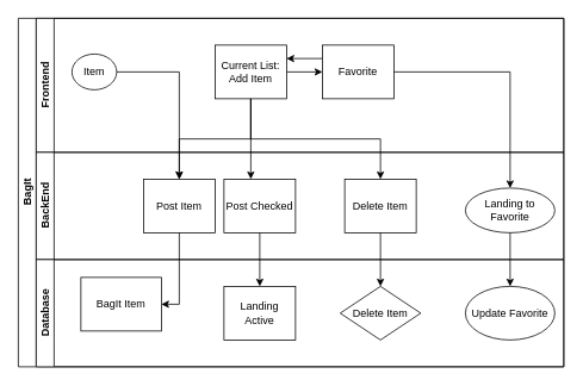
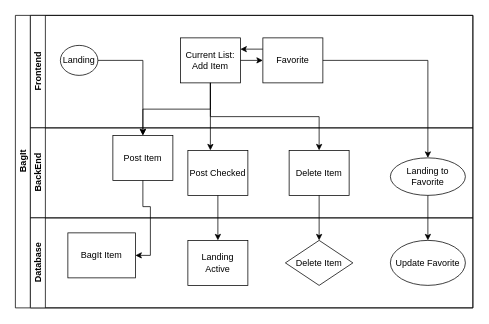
  <mxCell id="0" />
  <mxCell id="1" parent="0" />
  <mxCell id="2" value="BagIt" style="swimlane;html=1;childLayout=stackLayout;resizeParent=1;resizeParentMax=0;horizontal=0;startSize=20;horizontalStack=0;" parent="1" vertex="1"><mxGeometry x="20" y="20" width="610" height="390" as="geometry" /></mxCell>
  <mxCell id="3" value="Frontend" style="swimlane;html=1;startSize=20;horizontal=0;" parent="2" vertex="1"><mxGeometry x="20" width="590" height="150" as="geometry" /></mxCell>
  <mxCell id="4" value="" style="edgeStyle=orthogonalEdgeStyle;rounded=0;orthogonalLoop=1;jettySize=auto;html=1;" parent="3" source="9" target="12" edge="1"><mxGeometry relative="1" as="geometry" /></mxCell>
  <mxCell id="5" style="edgeStyle=orthogonalEdgeStyle;rounded=0;orthogonalLoop=1;jettySize=auto;html=1;exitX=1;exitY=0.5;exitDx=0;exitDy=0;entryX=0;entryY=0.5;entryDx=0;entryDy=0;" parent="3" source="7" target="8" edge="1"><mxGeometry relative="1" as="geometry" /></mxCell>
  <mxCell id="6" style="edgeStyle=orthogonalEdgeStyle;rounded=0;orthogonalLoop=1;jettySize=auto;html=1;exitX=0;exitY=0.25;exitDx=0;exitDy=0;entryX=1;entryY=0.25;entryDx=0;entryDy=0;" parent="3" source="8" target="7" edge="1"><mxGeometry relative="1" as="geometry" /></mxCell>
  <mxCell id="7" value="Current List: Add Item" style="rounded=0;whiteSpace=wrap;html=1;fontFamily=Helvetica;fontSize=12;fontColor=#000000;align=center;" parent="3" vertex="1"><mxGeometry x="200" y="30" width="80" height="60" as="geometry" /></mxCell>
- <mxCell id="8" value="Favorite" style="rounded=0;whiteSpace=wrap;html=1;fontFamily=Helvetica;fontSize=12;fontColor=#000000;align=center;" parent="3" vertex="1"><mxGeometry x="320" y="30" width="80" height="60" as="geometry" /></mxCell>
- <mxCell id="9" value="Item" style="ellipse;whiteSpace=wrap;html=1;" parent="3" vertex="1"><mxGeometry x="40" y="40" width="50" height="40" as="geometry" /></mxCell>
+ <mxCell id="8" value="Favorite" style="rounded=0;whiteSpace=wrap;html=1;fontFamily=Helvetica;fontSize=12;fontColor=#000000;align=center;" parent="3" vertex="1"><mxGeometry x="310" y="30" width="80" height="60" as="geometry" /></mxCell>
+ <mxCell id="9" value="Landing" style="ellipse;whiteSpace=wrap;html=1;" parent="3" vertex="1"><mxGeometry x="40" y="40" width="50" height="40" as="geometry" /></mxCell>
  <mxCell id="10" value="BackEnd" style="swimlane;html=1;startSize=20;horizontal=0;" parent="2" vertex="1"><mxGeometry x="20" y="150" width="590" height="120" as="geometry" /></mxCell>
  <mxCell id="11" value="Post Checked" style="rounded=0;whiteSpace=wrap;html=1;fontFamily=Helvetica;fontSize=12;fontColor=#000000;align=center;" parent="10" vertex="1"><mxGeometry x="210" y="30" width="80" height="60" as="geometry" /></mxCell>
- <mxCell id="12" value="Post Item" style="rounded=0;whiteSpace=wrap;html=1;fontFamily=Helvetica;fontSize=12;fontColor=#000000;align=center;" parent="10" vertex="1"><mxGeometry x="120" y="30" width="80" height="60" as="geometry" /></mxCell>
+ <mxCell id="12" value="Post Item" style="rounded=0;whiteSpace=wrap;html=1;fontFamily=Helvetica;fontSize=12;fontColor=#000000;align=center;" parent="10" vertex="1"><mxGeometry x="110" y="10" width="80" height="60" as="geometry" /></mxCell>
  <mxCell id="13" value="Landing to Favorite" style="ellipse;whiteSpace=wrap;html=1;" parent="10" vertex="1"><mxGeometry x="480" y="40" width="100" height="50" as="geometry" /></mxCell>
  <mxCell id="14" value="Delete Item" style="rounded=0;whiteSpace=wrap;html=1;fontFamily=Helvetica;fontSize=12;fontColor=#000000;align=center;" parent="10" vertex="1"><mxGeometry x="345" y="30" width="80" height="60" as="geometry" /></mxCell>
  <mxCell id="15" value="Database" style="swimlane;html=1;startSize=20;horizontal=0;" parent="2" vertex="1"><mxGeometry x="20" y="270" width="590" height="120" as="geometry" /></mxCell>
  <mxCell id="16" value="BagIt Item" style="rounded=0;whiteSpace=wrap;html=1;fontFamily=Helvetica;fontSize=12;fontColor=#000000;align=center;" parent="15" vertex="1"><mxGeometry x="50" y="20" width="90" height="60" as="geometry" /></mxCell>
  <mxCell id="17" value="Landing Active" style="rounded=0;whiteSpace=wrap;html=1;fontFamily=Helvetica;fontSize=12;fontColor=#000000;align=center;" parent="15" vertex="1"><mxGeometry x="210" y="30" width="80" height="60" as="geometry" /></mxCell>
  <mxCell id="18" value="Delete Item" style="rhombus;whiteSpace=wrap;html=1;fontFamily=Helvetica;fontSize=12;fontColor=#000000;align=center;" parent="15" vertex="1"><mxGeometry x="340" y="30" width="90" height="60" as="geometry" /></mxCell>
  <mxCell id="19" value="Update Favorite" style="ellipse;whiteSpace=wrap;html=1;" parent="15" vertex="1"><mxGeometry x="480" y="30" width="100" height="60" as="geometry" /></mxCell>
  <mxCell id="20" value="" style="edgeStyle=orthogonalEdgeStyle;rounded=0;orthogonalLoop=1;jettySize=auto;html=1;endArrow=classic;endFill=1;" parent="2" source="8" target="13" edge="1"><mxGeometry relative="1" as="geometry" /></mxCell>
  <mxCell id="21" style="edgeStyle=orthogonalEdgeStyle;rounded=0;orthogonalLoop=1;jettySize=auto;html=1;exitX=0.5;exitY=1;exitDx=0;exitDy=0;entryX=1;entryY=0.5;entryDx=0;entryDy=0;" parent="2" source="12" target="16" edge="1"><mxGeometry relative="1" as="geometry" /></mxCell>
  <mxCell id="22" style="edgeStyle=orthogonalEdgeStyle;rounded=0;orthogonalLoop=1;jettySize=auto;html=1;exitX=0.5;exitY=1;exitDx=0;exitDy=0;entryX=0.5;entryY=0;entryDx=0;entryDy=0;" parent="2" source="7" target="14" edge="1"><mxGeometry relative="1" as="geometry"><mxPoint x="320" y="200" as="targetPoint" /></mxGeometry></mxCell>
  <mxCell id="23" style="edgeStyle=orthogonalEdgeStyle;rounded=0;orthogonalLoop=1;jettySize=auto;html=1;exitX=0.5;exitY=1;exitDx=0;exitDy=0;entryX=0.5;entryY=0;entryDx=0;entryDy=0;" parent="2" source="14" target="18" edge="1"><mxGeometry relative="1" as="geometry" /></mxCell>
  <mxCell id="24" style="edgeStyle=orthogonalEdgeStyle;rounded=0;orthogonalLoop=1;jettySize=auto;html=1;exitX=0.5;exitY=1;exitDx=0;exitDy=0;entryX=0.5;entryY=0;entryDx=0;entryDy=0;" parent="2" source="7" target="12" edge="1"><mxGeometry relative="1" as="geometry" /></mxCell>
  <mxCell id="25" style="edgeStyle=orthogonalEdgeStyle;rounded=0;orthogonalLoop=1;jettySize=auto;html=1;exitX=0.5;exitY=1;exitDx=0;exitDy=0;" parent="1" source="13" edge="1"><mxGeometry relative="1" as="geometry"><mxPoint x="570" y="320" as="targetPoint" /></mxGeometry></mxCell>
  <mxCell id="26" style="edgeStyle=orthogonalEdgeStyle;rounded=0;orthogonalLoop=1;jettySize=auto;html=1;exitX=0.5;exitY=1;exitDx=0;exitDy=0;" parent="1" source="7" edge="1"><mxGeometry relative="1" as="geometry"><mxPoint x="280" y="200" as="targetPoint" /></mxGeometry></mxCell>
  <mxCell id="27" style="edgeStyle=orthogonalEdgeStyle;rounded=0;orthogonalLoop=1;jettySize=auto;html=1;exitX=0.5;exitY=1;exitDx=0;exitDy=0;" parent="1" source="11" edge="1"><mxGeometry relative="1" as="geometry"><mxPoint x="290" y="320" as="targetPoint" /></mxGeometry></mxCell>
